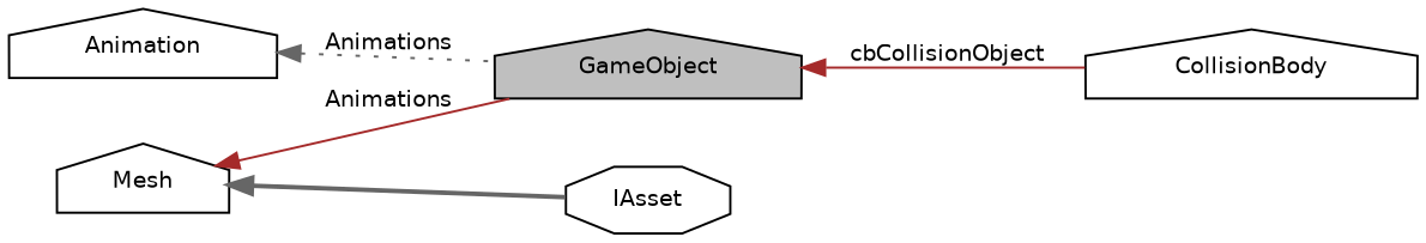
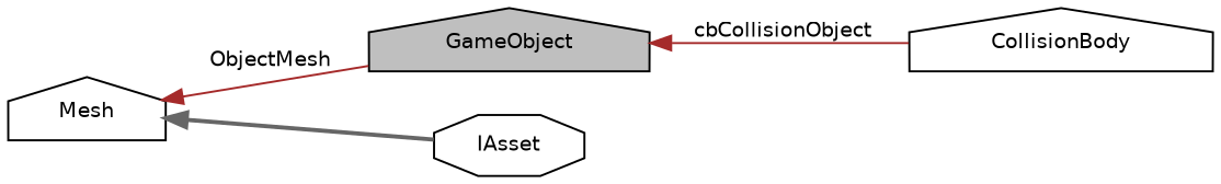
  digraph {
    rankdir=LR
    node [color=black fillcolor=white fontname=Helvetica fontsize=10 shape=house style=filled]
    edge [color=brown dir=back fontname=Helvetica fontsize=10 labelfontname=Helvetica labelfontsize=10 style=solid]
    n1 [fillcolor=grey75 fontcolor=black height=0.2 label=GameObject width=0.4]
    n2 [height=0.2 label=CollisionBody width=0.4]
-   n3 [height=0.2 label=Animation width=0.4]
    n4 [height=0.2 label=Mesh width=0.4]
    n5 [height=0.2 label=IAsset shape=octagon width=0.4]
    n1 -> n2 [label=" cbCollisionObject"]
-   n3 -> n1 [color=gray40 label=" Animations" style=dotted]
-   n4 -> n1 [label=" Animations"]
+   n4 -> n1 [label=" ObjectMesh"]
    n4 -> n5 [color=gray40 style=bold]
  }
